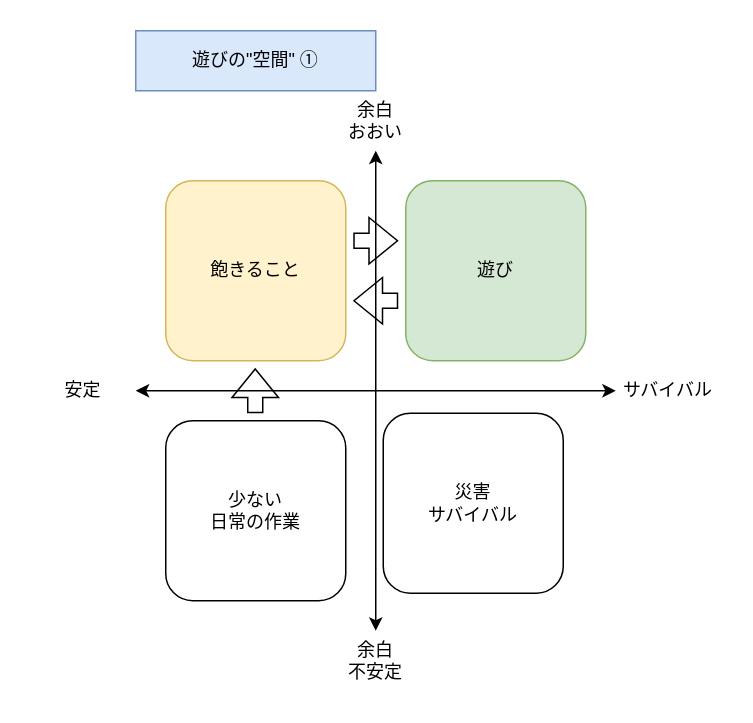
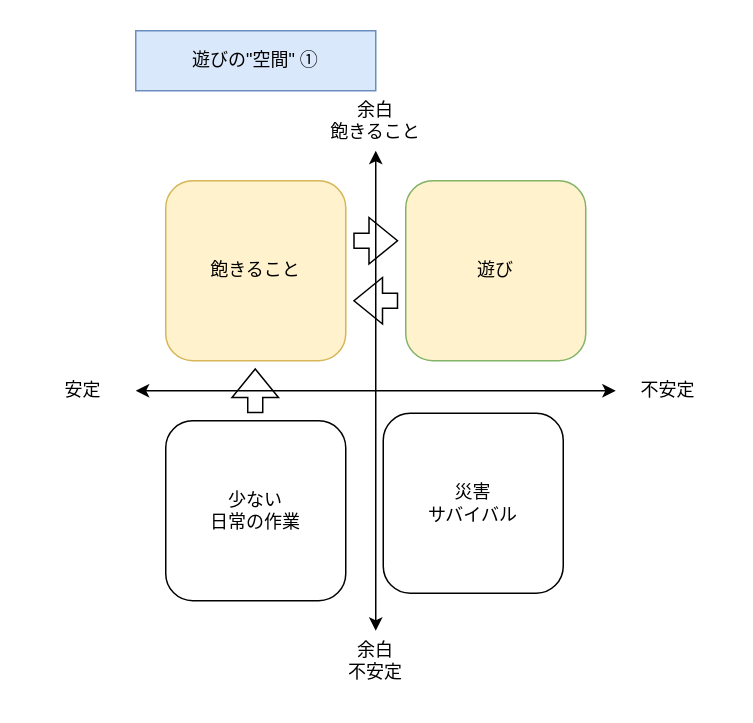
  <mxCell id="0" />
  <mxCell id="1" parent="0" />
  <mxCell id="2" value="" style="endArrow=classic;startArrow=classic;html=1;rounded=0;" edge="1" parent="1"><mxGeometry width="50" height="50" relative="1" as="geometry"><mxPoint x="90" y="260" as="sourcePoint" /><mxPoint x="410" y="260" as="targetPoint" /></mxGeometry></mxCell>
  <mxCell id="3" value="" style="endArrow=classic;startArrow=classic;html=1;rounded=0;" edge="1" parent="1"><mxGeometry width="50" height="50" relative="1" as="geometry"><mxPoint x="250" y="100" as="sourcePoint" /><mxPoint x="250" y="420" as="targetPoint" /></mxGeometry></mxCell>
  <mxCell id="4" value="遊びの&quot;空間&quot; ①" style="text;html=1;align=center;verticalAlign=middle;whiteSpace=wrap;rounded=0;fillColor=#dae8fc;strokeColor=#6c8ebf;" vertex="1" parent="1"><mxGeometry x="90" y="20" width="160" height="40" as="geometry" /></mxCell>
  <mxCell id="5" value="安定" style="text;html=1;align=center;verticalAlign=middle;whiteSpace=wrap;rounded=0;" vertex="1" parent="1"><mxGeometry x="20" y="240" width="70" height="40" as="geometry" /></mxCell>
- <mxCell id="6" value="サバイバル" style="text;html=1;align=center;verticalAlign=middle;whiteSpace=wrap;rounded=0;" vertex="1" parent="1"><mxGeometry x="410" y="240" width="70" height="40" as="geometry" /></mxCell>
- <mxCell id="7" value="余白&lt;div&gt;おおい&lt;/div&gt;" style="text;html=1;align=center;verticalAlign=middle;whiteSpace=wrap;rounded=0;" vertex="1" parent="1"><mxGeometry x="210" y="60" width="80" height="40" as="geometry" /></mxCell>
+ <mxCell id="6" value="不安定" style="text;html=1;align=center;verticalAlign=middle;whiteSpace=wrap;rounded=0;" vertex="1" parent="1"><mxGeometry x="410" y="240" width="70" height="40" as="geometry" /></mxCell>
+ <mxCell id="7" value="余白&lt;div&gt;飽きること&lt;/div&gt;" style="text;html=1;align=center;verticalAlign=middle;whiteSpace=wrap;rounded=0;" vertex="1" parent="1"><mxGeometry x="210" y="60" width="80" height="40" as="geometry" /></mxCell>
  <mxCell id="8" value="余白&lt;div&gt;不安定&lt;/div&gt;" style="text;html=1;align=center;verticalAlign=middle;whiteSpace=wrap;rounded=0;" vertex="1" parent="1"><mxGeometry x="210" y="420" width="80" height="40" as="geometry" /></mxCell>
  <mxCell id="9" value="飽きること" style="rounded=1;whiteSpace=wrap;html=1;fillColor=#fff2cc;strokeColor=#d6b656;" vertex="1" parent="1"><mxGeometry x="110" y="120" width="120" height="120" as="geometry" /></mxCell>
- <mxCell id="10" value="遊び" style="rounded=1;whiteSpace=wrap;html=1;fillColor=#d5e8d4;strokeColor=#82b366;" vertex="1" parent="1"><mxGeometry x="270" y="120" width="120" height="120" as="geometry" /></mxCell>
+ <mxCell id="10" value="遊び" style="rounded=1;whiteSpace=wrap;html=1;fillColor=#fff2cc;strokeColor=#82b366;" vertex="1" parent="1"><mxGeometry x="270" y="120" width="120" height="120" as="geometry" /></mxCell>
  <mxCell id="11" value="少ない&lt;div&gt;日常の作業&lt;/div&gt;" style="rounded=1;whiteSpace=wrap;html=1;" vertex="1" parent="1"><mxGeometry x="110" y="280" width="120" height="120" as="geometry" /></mxCell>
  <mxCell id="12" value="災害&lt;div&gt;サバイバル&lt;/div&gt;" style="rounded=1;whiteSpace=wrap;html=1;" vertex="1" parent="1"><mxGeometry x="255" y="275" width="120" height="120" as="geometry" /></mxCell>
  <mxCell id="13" value="" style="shape=flexArrow;endArrow=classic;html=1;rounded=0;" edge="1" parent="1"><mxGeometry width="50" height="50" relative="1" as="geometry"><mxPoint x="235" y="160" as="sourcePoint" /><mxPoint x="265" y="160" as="targetPoint" /></mxGeometry></mxCell>
  <mxCell id="14" value="" style="shape=flexArrow;endArrow=classic;html=1;rounded=0;" edge="1" parent="1"><mxGeometry width="50" height="50" relative="1" as="geometry"><mxPoint x="169.66" y="275" as="sourcePoint" /><mxPoint x="169.66" y="245" as="targetPoint" /></mxGeometry></mxCell>
  <mxCell id="15" value="" style="shape=flexArrow;endArrow=classic;html=1;rounded=0;" edge="1" parent="1"><mxGeometry width="50" height="50" relative="1" as="geometry"><mxPoint x="265" y="200" as="sourcePoint" /><mxPoint x="235" y="200" as="targetPoint" /></mxGeometry></mxCell>
